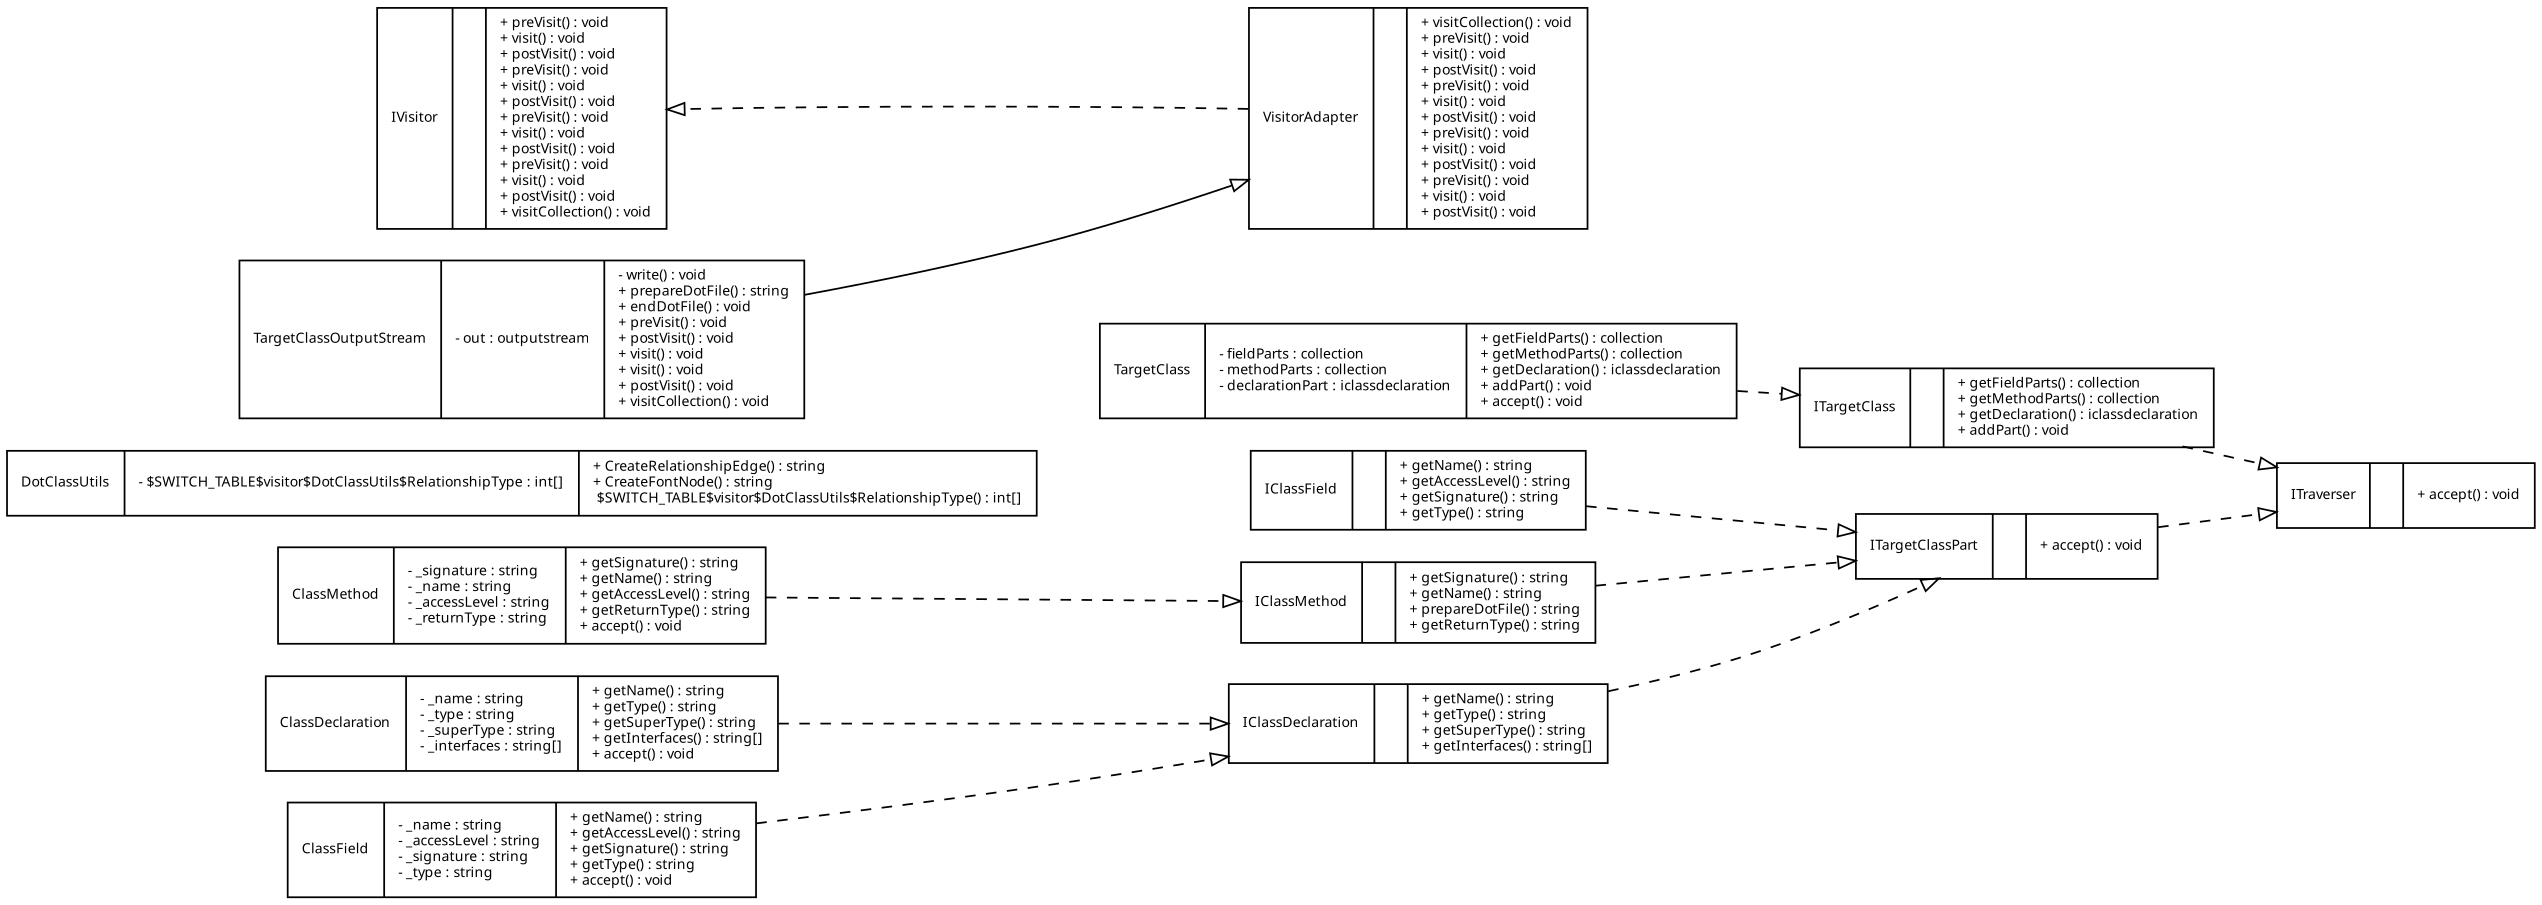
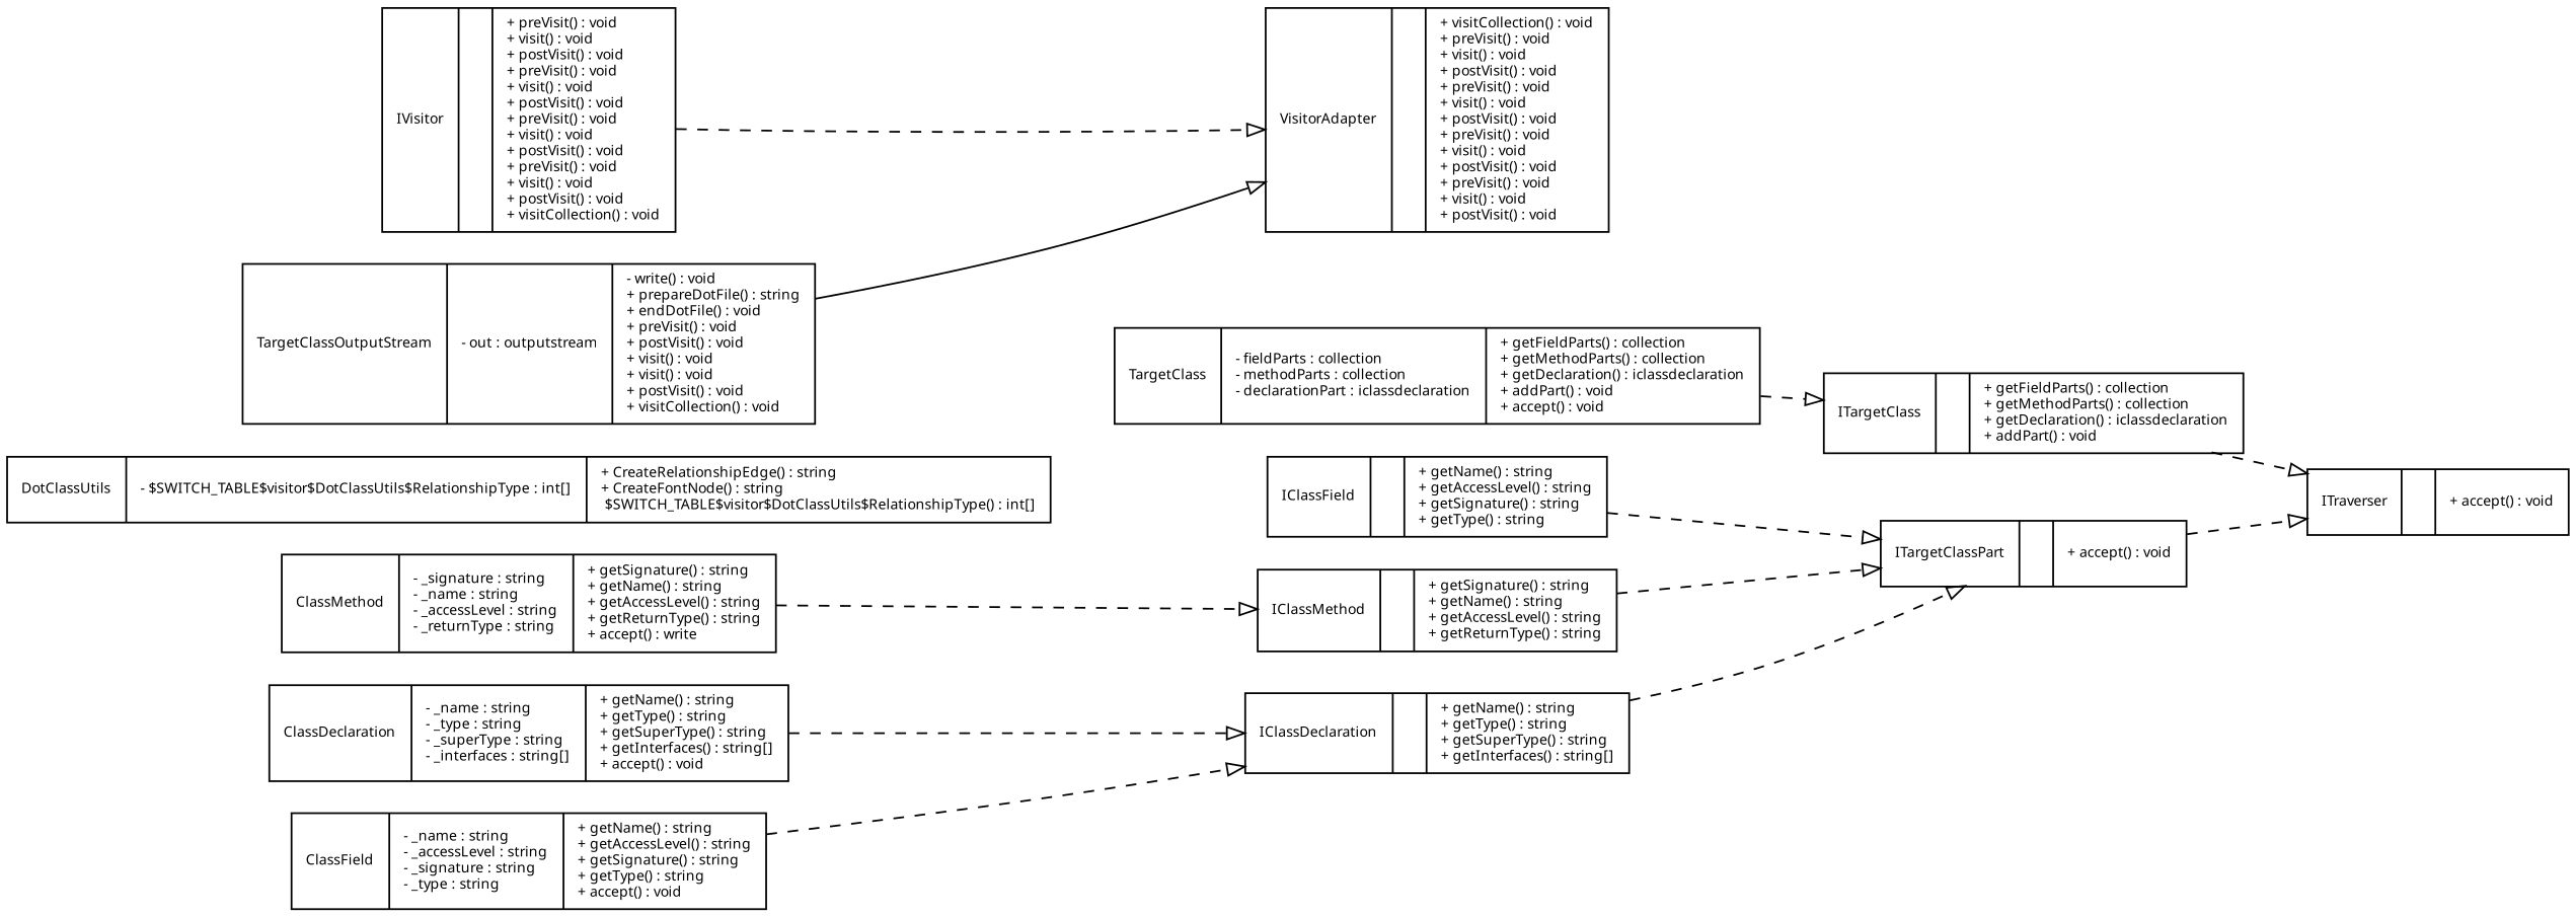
  digraph {
    rankdir=LR
    node [fontname=Sans fontsize=8 shape=record]
    edge [arrowhead=empty style=dashed]
    n1 [label="{IClassDeclaration||+ getName() : string\l+ getType() : string\l+ getSuperType() : string\l+ getInterfaces() : string[]\l}"]
    n2 [label="{ITargetClassPart||+ accept() : void\l}"]
    n3 [label="{ITraverser||+ accept() : void\l}"]
    n4 [label="{IClassField||+ getName() : string\l+ getAccessLevel() : string\l+ getSignature() : string\l+ getType() : string\l}"]
-   n5 [label="{IClassMethod||+ getSignature() : string\l+ getName() : string\l+ prepareDotFile() : string\l+ getReturnType() : string\l}"]
+   n5 [label="{IClassMethod||+ getSignature() : string\l+ getName() : string\l+ getAccessLevel() : string\l+ getReturnType() : string\l}"]
    n6 [label="{ITargetClass||+ getFieldParts() : collection\l+ getMethodParts() : collection\l+ getDeclaration() : iclassdeclaration\l+ addPart() : void\l}"]
    n7 [label="{ClassDeclaration|- _name : string\l- _type : string\l- _superType : string\l- _interfaces : string[]\l|+ getName() : string\l+ getType() : string\l+ getSuperType() : string\l+ getInterfaces() : string[]\l+ accept() : void\l}"]
    n8 [label="{ClassField|- _name : string\l- _accessLevel : string\l- _signature : string\l- _type : string\l|+ getName() : string\l+ getAccessLevel() : string\l+ getSignature() : string\l+ getType() : string\l+ accept() : void\l}"]
-   n9 [label="{ClassMethod|- _signature : string\l- _name : string\l- _accessLevel : string\l- _returnType : string\l|+ getSignature() : string\l+ getName() : string\l+ getAccessLevel() : string\l+ getReturnType() : string\l+ accept() : void\l}"]
+   n9 [label="{ClassMethod|- _signature : string\l- _name : string\l- _accessLevel : string\l- _returnType : string\l|+ getSignature() : string\l+ getName() : string\l+ getAccessLevel() : string\l+ getReturnType() : string\l+ accept() : write\l}"]
    n10 [label="{TargetClass|- fieldParts : collection\l- methodParts : collection\l- declarationPart : iclassdeclaration\l|+ getFieldParts() : collection\l+ getMethodParts() : collection\l+ getDeclaration() : iclassdeclaration\l+ addPart() : void\l+ accept() : void\l}"]
    n11 [label="{DotClassUtils|- $SWITCH_TABLE$visitor$DotClassUtils$RelationshipType : int[]\l|+ CreateRelationshipEdge() : string\l+ CreateFontNode() : string\l $SWITCH_TABLE$visitor$DotClassUtils$RelationshipType() : int[]\l}"]
    n12 [label="{IVisitor||+ preVisit() : void\l+ visit() : void\l+ postVisit() : void\l+ preVisit() : void\l+ visit() : void\l+ postVisit() : void\l+ preVisit() : void\l+ visit() : void\l+ postVisit() : void\l+ preVisit() : void\l+ visit() : void\l+ postVisit() : void\l+ visitCollection() : void\l}"]
    n13 [label="{TargetClassOutputStream|- out : outputstream\l|- write() : void\l+ prepareDotFile() : string\l+ endDotFile() : void\l+ preVisit() : void\l+ postVisit() : void\l+ visit() : void\l+ visit() : void\l+ postVisit() : void\l+ visitCollection() : void\l}"]
    n14 [label="{VisitorAdapter||+ visitCollection() : void\l+ preVisit() : void\l+ visit() : void\l+ postVisit() : void\l+ preVisit() : void\l+ visit() : void\l+ postVisit() : void\l+ preVisit() : void\l+ visit() : void\l+ postVisit() : void\l+ preVisit() : void\l+ visit() : void\l+ postVisit() : void\l}"]
    n1 -> n2
    n2 -> n3
    n4 -> n2
    n5 -> n2
    n6 -> n3
    n7 -> n1
    n8 -> n1
    n9 -> n5
    n10 -> n6
    n13 -> n14 [style=""]
-   n14 -> n12
+   n12 -> n14
  }
